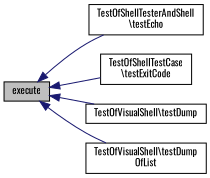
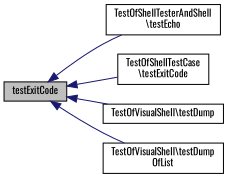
  digraph {
    rankdir=LR
    fontname=Oswald
    node [color=black fillcolor=white fontname=Oswald fontsize=10 shape=record style=filled]
    edge [color=midnightblue dir=back fontname=Oswald fontsize=10 labelfontname=Helvetica labelfontsize=10 style=solid]
-   n1 [fillcolor=grey75 fontcolor=black height=0.2 label=execute width=0.4]
+   n1 [fillcolor=grey75 fontcolor=black height=0.2 label=testExitCode width=0.4]
    n2 [height=0.2 label="TestOfShellTesterAndShell\l\\testEcho" width=0.4]
    n3 [height=0.2 label="TestOfShellTestCase\l\\testExitCode" width=0.4]
    n4 [height=0.2 label="TestOfVisualShell\\testDump" width=0.4]
    n5 [height=0.2 label="TestOfVisualShell\\testDump\lOfList" width=0.4]
    n1 -> n2
    n1 -> n3
    n1 -> n4
    n1 -> n5
  }
